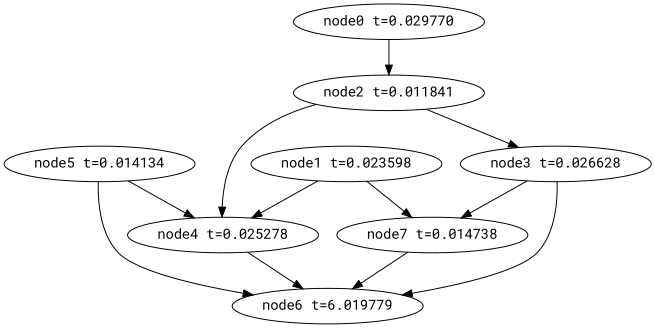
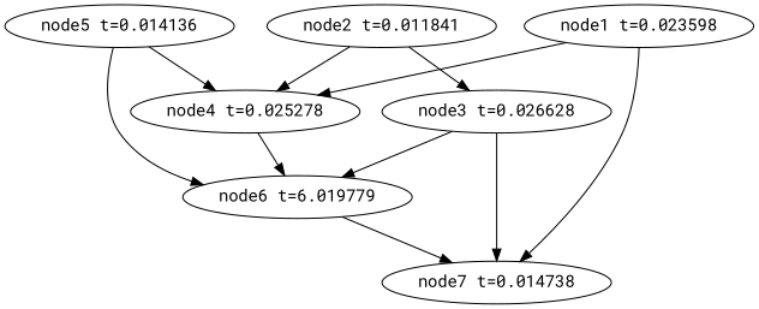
  digraph {
    fontname="Roboto Mono"
    node [fontname="Roboto Mono"]
    edge [fontname="Roboto Mono"]
    n1 [label="node7 t=0.014738"]
    n2 [label="node6 t=6.019779"]
-   n3 [label="node5 t=0.014134"]
+   n3 [label="node5 t=0.014136"]
    n4 [label="node4 t=0.025278"]
    n5 [label="node3 t=0.026628"]
    n6 [label="node2 t=0.011841"]
    n7 [label="node1 t=0.023598"]
-   n8 [label="node0 t=0.029770"]
-   n1 -> n2
+   n2 -> n1
    n3 -> n2
    n3 -> n4
    n4 -> n2
    n5 -> n1
    n5 -> n2
    n6 -> n4
    n6 -> n5
    n7 -> n1
    n7 -> n4
-   n8 -> n6
  }
